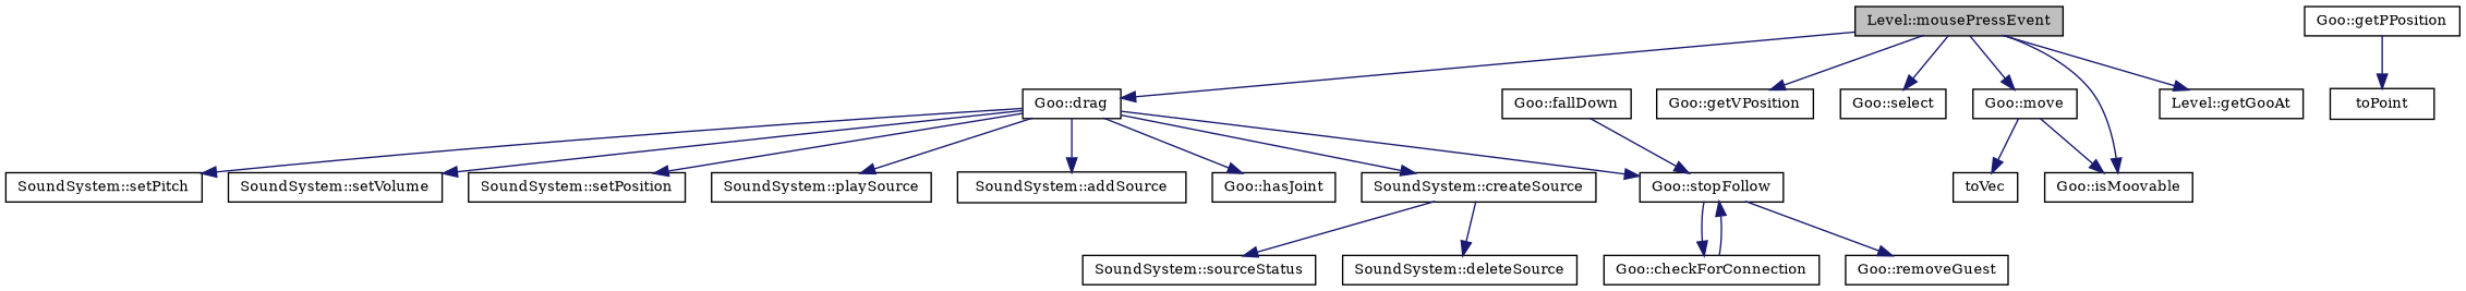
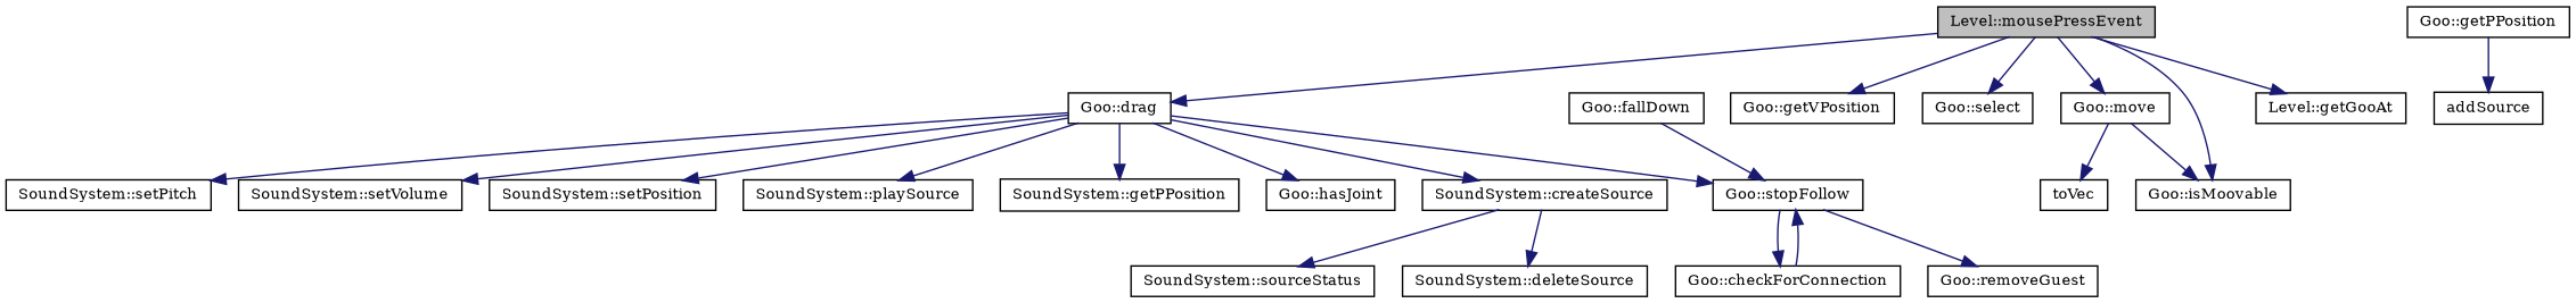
  digraph {
    fontname="DejaVu Serif"
    rankdir=TB
    node [color=black fillcolor=white fontname="DejaVu Serif" fontsize=10 shape=record style=filled]
    edge [color=midnightblue fontname="DejaVu Serif" fontsize=10 labelfontname=Helvetica labelfontsize=10 style=solid]
    n1 [fillcolor=grey75 fontcolor=black height=0.2 label="Level::mousePressEvent" width=0.4]
    n2 [height=0.2 label="Level::getGooAt" width=0.4]
    n3 [height=0.2 label="Goo::drag" width=0.4]
    n4 [height=0.2 label="Goo::move" width=0.4]
    n5 [height=0.2 label="Goo::getVPosition" width=0.4]
    n6 [height=0.2 label="Goo::select" width=0.4]
    n7 [height=0.2 label="Goo::isMoovable" width=0.4]
    n8 [height=0.2 label=toVec width=0.4]
    n9 [height=0.2 label="Goo::stopFollow" width=0.4]
    n10 [height=0.2 label="Goo::hasJoint" width=0.4]
    n11 [height=0.2 label="SoundSystem::createSource" width=0.4]
    n12 [height=0.2 label="SoundSystem::setPitch" width=0.4]
    n13 [height=0.2 label="SoundSystem::setVolume" width=0.4]
    n14 [height=0.2 label="SoundSystem::setPosition" width=0.4]
    n15 [height=0.2 label="SoundSystem::playSource" width=0.4]
-   n16 [height=0.2 label="SoundSystem::addSource" width=0.4]
+   n16 [height=0.2 label="SoundSystem::getPPosition" width=0.4]
    n17 [height=0.2 label="Goo::checkForConnection" width=0.4]
    n18 [height=0.2 label="Goo::removeGuest" width=0.4]
    n19 [height=0.2 label="SoundSystem::sourceStatus" width=0.4]
    n20 [height=0.2 label="SoundSystem::deleteSource" width=0.4]
    n21 [height=0.2 label="Goo::getPPosition" width=0.4]
-   n22 [height=0.2 label=toPoint width=0.4]
+   n22 [height=0.2 label=addSource width=0.4]
    n23 [height=0.2 label="Goo::fallDown" width=0.4]
    n1 -> n2
    n1 -> n3
    n1 -> n4
    n1 -> n5
    n1 -> n6
    n1 -> n7
    n3 -> n9
    n3 -> n10
    n3 -> n11
    n3 -> n12
    n3 -> n13
    n3 -> n14
    n3 -> n15
    n3 -> n16
    n4 -> n7
    n4 -> n8
    n9 -> n17
    n9 -> n18
    n11 -> n19
    n11 -> n20
    n17 -> n9
    n21 -> n22
    n23 -> n9
  }
